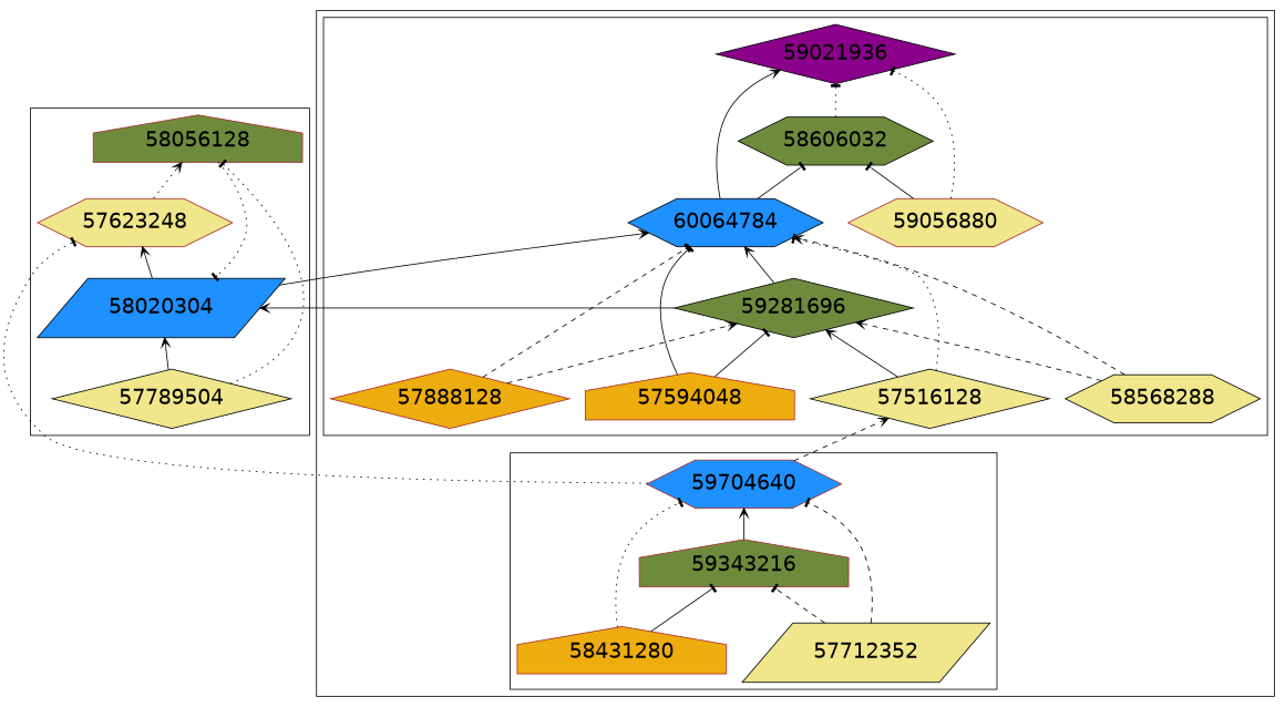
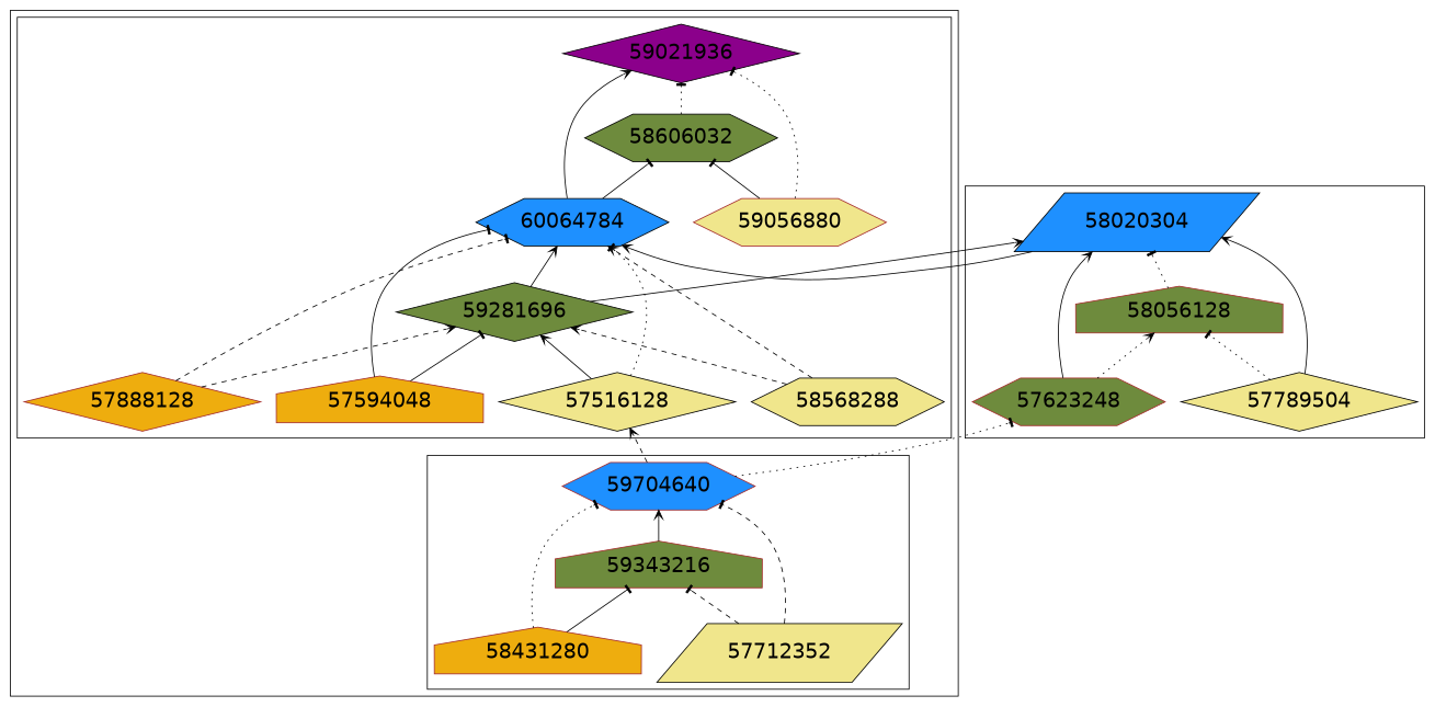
  digraph {
    fontname="DejaVu Sans"
    fontsize=24
    rankdir=BT
    node [color=black fillcolor=khaki fontname="DejaVu Sans" fontsize=24 shape=hexagon style=filled]
    edge [arrowhead=tee color=black constraint=true fontname="DejaVu Sans" style=solid]
    59704640 [color=brown fillcolor=dodgerblue]
    59343216 [color=brown fillcolor=darkolivegreen4 shape=house]
    57712352 [shape=parallelogram]
    58431280 [color=brown fillcolor=darkgoldenrod2 shape=house]
    59021936 [fillcolor=magenta4 shape=diamond]
    58606032 [fillcolor=darkolivegreen4]
    59056880 [color=brown]
    60064784 [fillcolor=dodgerblue]
    59281696 [fillcolor=darkolivegreen4 shape=diamond]
    58568288
    57516128 [shape=diamond]
    57594048 [color=brown fillcolor=darkgoldenrod2 shape=house]
    57888128 [color=brown fillcolor=darkgoldenrod2 shape=diamond]
    58020304 [fillcolor=dodgerblue shape=parallelogram]
    58056128 [color=brown fillcolor=darkolivegreen4 shape=house]
    57789504 [shape=diamond]
-   57623248 [color=brown]
+   57623248 [color=brown fillcolor=darkolivegreen4]
    subgraph cluster_1 {
      subgraph cluster_2 {
        59704640
        59343216
        57712352
        58431280
      }
      subgraph cluster_3 {
        59021936
        58606032
        59056880
        60064784
        59281696
        58568288
        57516128
        57594048
        57888128
      }
    }
    subgraph cluster_4 {
      58020304
      58056128
      57789504
      57623248
    }
    59704640 -> 57516128 [arrowhead=vee style=dashed]
    59704640 -> 57623248 [style=dotted]
    59343216 -> 59704640 [arrowhead=vee]
    57712352 -> 59704640 [style=dashed]
    57712352 -> 59343216 [style=dashed]
    58431280 -> 59704640 [style=dotted]
    58431280 -> 59343216
    58606032 -> 59021936 [style=dotted]
    59056880 -> 59021936 [style=dotted]
    59056880 -> 58606032
    60064784 -> 59021936 [arrowhead=vee]
    60064784 -> 58606032
    59281696 -> 60064784 [arrowhead=vee]
    59281696 -> 58020304 [arrowhead=vee constraint=false]
    58568288 -> 60064784 [arrowhead=vee style=dashed]
    58568288 -> 59281696 [arrowhead=vee style=dashed]
    57516128 -> 60064784 [style=dotted]
    57516128 -> 59281696 [arrowhead=vee]
    57594048 -> 60064784
    57594048 -> 59281696
    57888128 -> 60064784 [style=dashed]
    57888128 -> 59281696 [arrowhead=vee style=dashed]
    58020304 -> 60064784 [arrowhead=vee]
    58056128 -> 58020304 [style=dotted]
    57789504 -> 58020304 [arrowhead=vee]
    57789504 -> 58056128 [style=dotted]
-   58020304 -> 57623248 [arrowhead=vee]
+   57623248 -> 58020304 [arrowhead=vee]
    57623248 -> 58056128 [arrowhead=vee style=dotted]
  }
